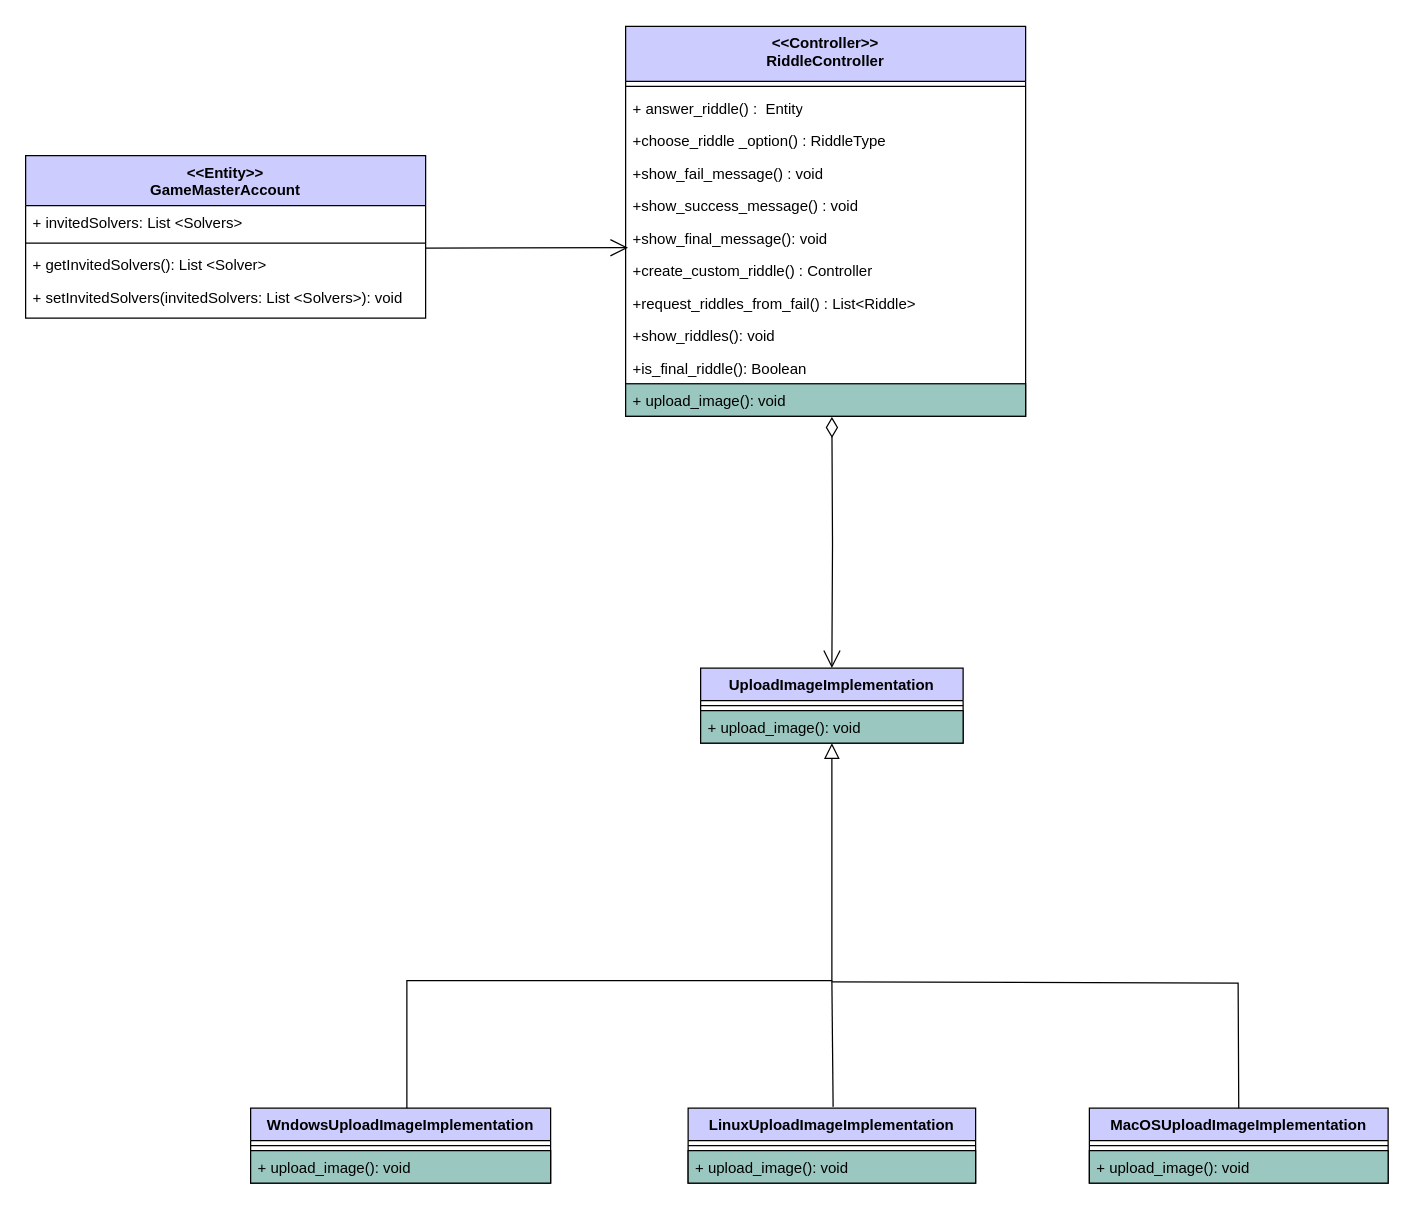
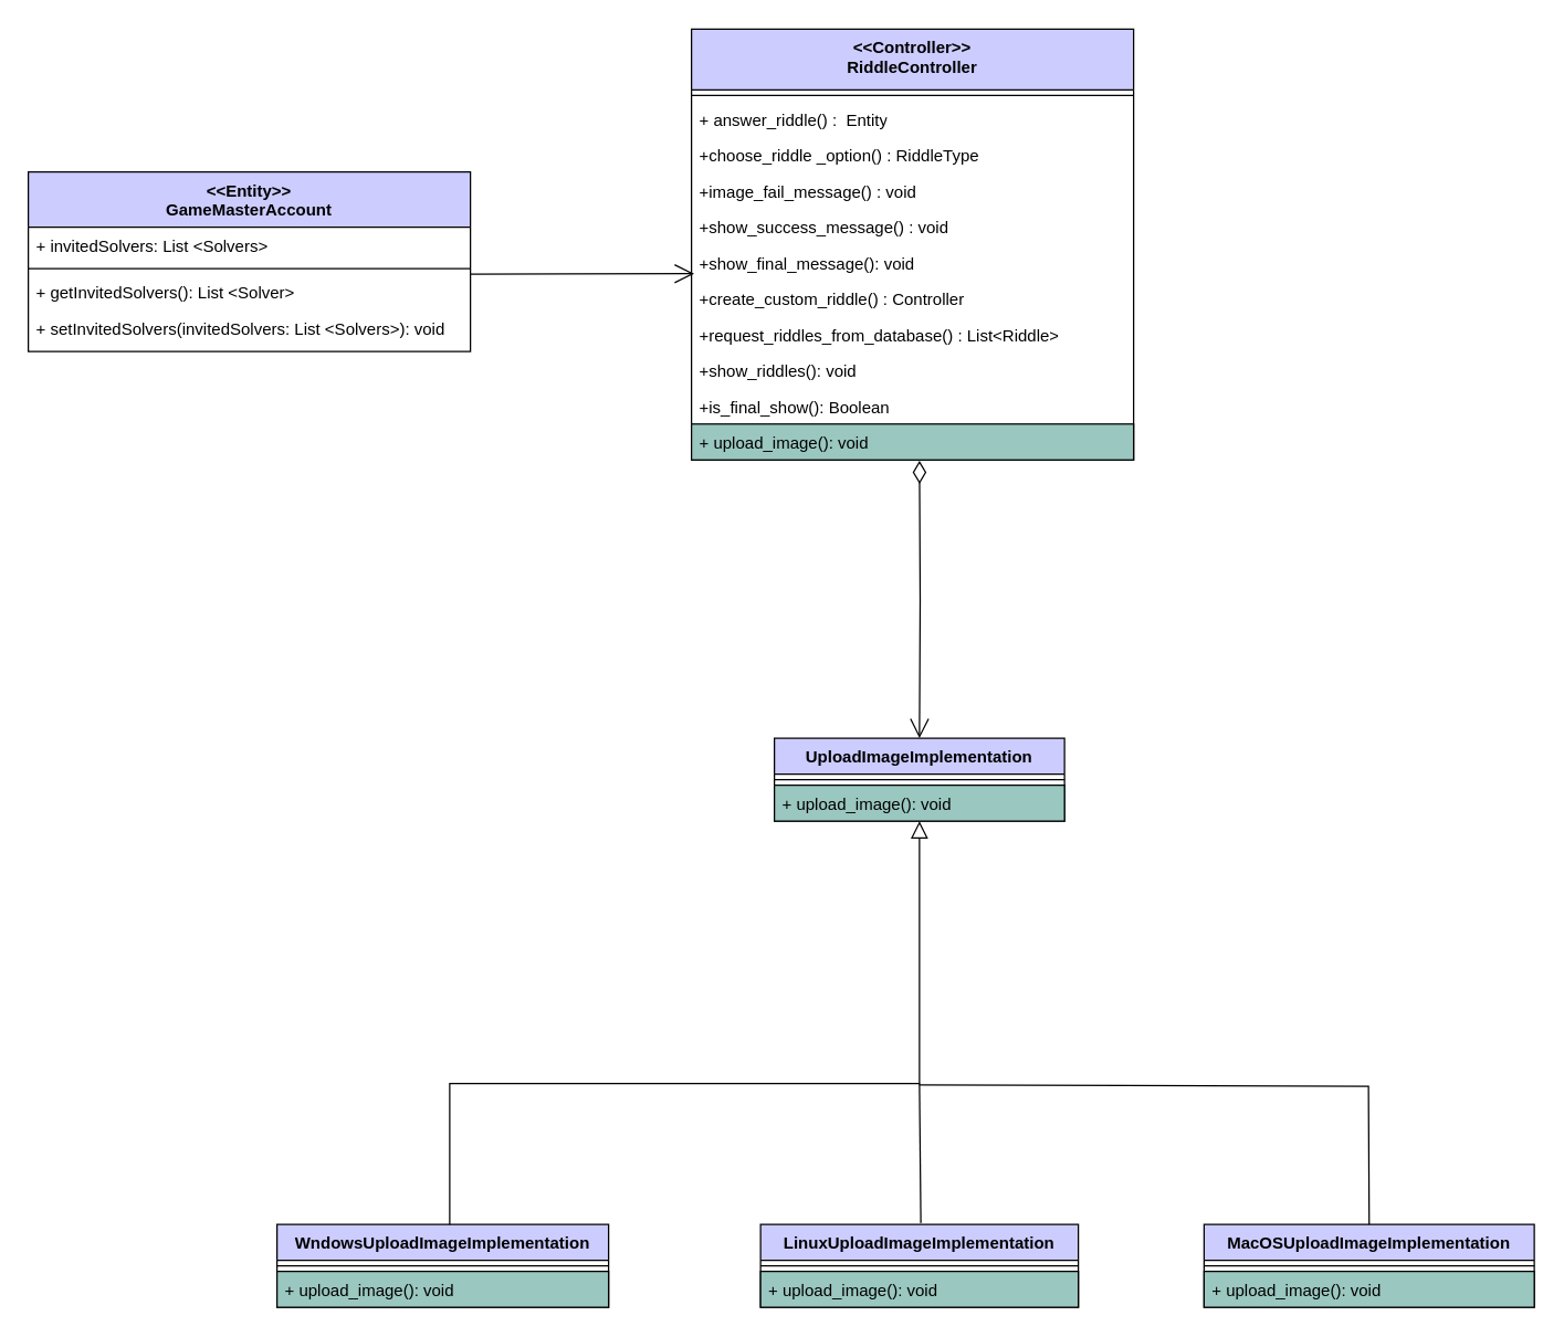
  <mxCell id="0" />
  <mxCell id="1" parent="0" />
  <mxCell id="2" value="&lt;&lt;Entity&gt;&gt;&#10;GameMasterAccount" style="swimlane;fontStyle=1;align=center;verticalAlign=top;childLayout=stackLayout;horizontal=1;startSize=40;horizontalStack=0;resizeParent=1;resizeLast=0;collapsible=1;marginBottom=0;rounded=0;shadow=0;strokeWidth=1;fillColor=#CCCCFF;" parent="1" vertex="1"><mxGeometry x="20" y="124" width="320" height="130" as="geometry"><mxRectangle x="230" y="140" width="160" height="26" as="alternateBounds" /></mxGeometry></mxCell>
  <mxCell id="3" value="+ invitedSolvers: List &lt;Solvers&gt;" style="text;align=left;verticalAlign=top;spacingLeft=4;spacingRight=4;overflow=hidden;rotatable=0;points=[[0,0.5],[1,0.5]];portConstraint=eastwest;" parent="2" vertex="1"><mxGeometry y="40" width="320" height="26" as="geometry" /></mxCell>
  <mxCell id="4" value="" style="line;html=1;strokeWidth=1;align=left;verticalAlign=middle;spacingTop=-1;spacingLeft=3;spacingRight=3;rotatable=0;labelPosition=right;points=[];portConstraint=eastwest;" parent="2" vertex="1"><mxGeometry y="66" width="320" height="8" as="geometry" /></mxCell>
  <mxCell id="5" value="+ getInvitedSolvers(): List &lt;Solver&gt;" style="text;align=left;verticalAlign=top;spacingLeft=4;spacingRight=4;overflow=hidden;rotatable=0;points=[[0,0.5],[1,0.5]];portConstraint=eastwest;" parent="2" vertex="1"><mxGeometry y="74" width="320" height="26" as="geometry" /></mxCell>
  <mxCell id="6" value="+ setInvitedSolvers(invitedSolvers: List &lt;Solvers&gt;): void" style="text;align=left;verticalAlign=top;spacingLeft=4;spacingRight=4;overflow=hidden;rotatable=0;points=[[0,0.5],[1,0.5]];portConstraint=eastwest;" parent="2" vertex="1"><mxGeometry y="100" width="320" height="30" as="geometry" /></mxCell>
  <mxCell id="7" value="WndowsUploadImageImplementation" style="swimlane;fontStyle=1;align=center;verticalAlign=top;childLayout=stackLayout;horizontal=1;startSize=26;horizontalStack=0;resizeParent=1;resizeLast=0;collapsible=1;marginBottom=0;rounded=0;shadow=0;strokeWidth=1;fillColor=#CCCCFF;" parent="1" vertex="1"><mxGeometry x="200" y="886" width="240" height="60" as="geometry"><mxRectangle x="130" y="380" width="160" height="26" as="alternateBounds" /></mxGeometry></mxCell>
  <mxCell id="8" value="" style="line;html=1;strokeWidth=1;align=left;verticalAlign=middle;spacingTop=-1;spacingLeft=3;spacingRight=3;rotatable=0;labelPosition=right;points=[];portConstraint=eastwest;" parent="7" vertex="1"><mxGeometry y="26" width="240" height="8" as="geometry" /></mxCell>
  <mxCell id="9" value="+ upload_image(): void" style="text;align=left;verticalAlign=top;spacingLeft=4;spacingRight=4;overflow=hidden;rotatable=0;points=[[0,0.5],[1,0.5]];portConstraint=eastwest;fillColor=#9AC7BF;gradientColor=none;strokeColor=default;" parent="7" vertex="1"><mxGeometry y="34" width="240" height="26" as="geometry" /></mxCell>
  <mxCell id="10" value="LinuxUploadImageImplementation" style="swimlane;fontStyle=1;align=center;verticalAlign=top;childLayout=stackLayout;horizontal=1;startSize=26;horizontalStack=0;resizeParent=1;resizeLast=0;collapsible=1;marginBottom=0;rounded=0;shadow=0;strokeWidth=1;fillColor=#CCCCFF;" parent="1" vertex="1"><mxGeometry x="550" y="886" width="230" height="60" as="geometry"><mxRectangle x="340" y="380" width="170" height="26" as="alternateBounds" /></mxGeometry></mxCell>
  <mxCell id="11" value="" style="line;html=1;strokeWidth=1;align=left;verticalAlign=middle;spacingTop=-1;spacingLeft=3;spacingRight=3;rotatable=0;labelPosition=right;points=[];portConstraint=eastwest;" parent="10" vertex="1"><mxGeometry y="26" width="230" height="8" as="geometry" /></mxCell>
  <mxCell id="12" value="+ upload_image(): void" style="text;align=left;verticalAlign=top;spacingLeft=4;spacingRight=4;overflow=hidden;rotatable=0;points=[[0,0.5],[1,0.5]];portConstraint=eastwest;fillColor=#9AC7BF;gradientColor=none;strokeColor=default;" parent="10" vertex="1"><mxGeometry y="34" width="230" height="26" as="geometry" /></mxCell>
  <mxCell id="13" value="" style="endArrow=block;endSize=10;endFill=0;shadow=0;strokeWidth=1;rounded=0;curved=0;edgeStyle=elbowEdgeStyle;elbow=vertical;entryX=0.5;entryY=1;entryDx=0;entryDy=0;exitX=0.5;exitY=0;exitDx=0;exitDy=0;" parent="1" target="17" edge="1"><mxGeometry width="160" relative="1" as="geometry"><mxPoint x="325" y="886" as="sourcePoint" /><mxPoint x="290.24" y="730.182" as="targetPoint" /><Array as="points"><mxPoint x="490" y="784" /></Array></mxGeometry></mxCell>
  <mxCell id="14" value="MacOSUploadImageImplementation" style="swimlane;fontStyle=1;align=center;verticalAlign=top;childLayout=stackLayout;horizontal=1;startSize=26;horizontalStack=0;resizeParent=1;resizeLast=0;collapsible=1;marginBottom=0;rounded=0;shadow=0;strokeWidth=1;fillColor=#CCCCFF;" parent="1" vertex="1"><mxGeometry x="871" y="886" width="239" height="60" as="geometry"><mxRectangle x="340" y="380" width="170" height="26" as="alternateBounds" /></mxGeometry></mxCell>
  <mxCell id="15" value="" style="line;html=1;strokeWidth=1;align=left;verticalAlign=middle;spacingTop=-1;spacingLeft=3;spacingRight=3;rotatable=0;labelPosition=right;points=[];portConstraint=eastwest;" parent="14" vertex="1"><mxGeometry y="26" width="239" height="8" as="geometry" /></mxCell>
  <mxCell id="16" value="+ upload_image(): void" style="text;align=left;verticalAlign=top;spacingLeft=4;spacingRight=4;overflow=hidden;rotatable=0;points=[[0,0.5],[1,0.5]];portConstraint=eastwest;fillColor=#9AC7BF;gradientColor=none;strokeColor=default;" parent="14" vertex="1"><mxGeometry y="34" width="239" height="26" as="geometry" /></mxCell>
  <mxCell id="17" value="UploadImageImplementation" style="swimlane;fontStyle=1;align=center;verticalAlign=top;childLayout=stackLayout;horizontal=1;startSize=26;horizontalStack=0;resizeParent=1;resizeLast=0;collapsible=1;marginBottom=0;rounded=0;shadow=0;strokeWidth=1;fillColor=#CCCCFF;" parent="1" vertex="1"><mxGeometry x="560" y="534" width="210" height="60" as="geometry"><mxRectangle x="550" y="140" width="160" height="26" as="alternateBounds" /></mxGeometry></mxCell>
  <mxCell id="18" value="" style="line;html=1;strokeWidth=1;align=left;verticalAlign=middle;spacingTop=-1;spacingLeft=3;spacingRight=3;rotatable=0;labelPosition=right;points=[];portConstraint=eastwest;" parent="17" vertex="1"><mxGeometry y="26" width="210" height="8" as="geometry" /></mxCell>
  <mxCell id="19" value="+ upload_image(): void" style="text;align=left;verticalAlign=top;spacingLeft=4;spacingRight=4;overflow=hidden;rotatable=0;points=[[0,0.5],[1,0.5]];portConstraint=eastwest;fillColor=#9AC7BF;gradientColor=none;strokeColor=default;" parent="17" vertex="1"><mxGeometry y="34" width="210" height="26" as="geometry" /></mxCell>
  <mxCell id="20" value="" style="endArrow=none;html=1;rounded=0;exitX=0.5;exitY=0;exitDx=0;exitDy=0;" parent="1" source="14" edge="1"><mxGeometry width="50" height="50" relative="1" as="geometry"><mxPoint x="410" y="806" as="sourcePoint" /><mxPoint x="665" y="785" as="targetPoint" /><Array as="points"><mxPoint x="990" y="786" /></Array></mxGeometry></mxCell>
  <mxCell id="21" value="" style="endArrow=open;endFill=1;endSize=12;html=1;rounded=0;entryX=0.006;entryY=0.815;entryDx=0;entryDy=0;entryPerimeter=0;" parent="1" target="29" edge="1"><mxGeometry width="160" relative="1" as="geometry"><mxPoint x="340" y="198" as="sourcePoint" /><mxPoint x="500" y="190" as="targetPoint" /></mxGeometry></mxCell>
  <mxCell id="22" value="" style="endArrow=none;html=1;rounded=0;" parent="1" edge="1"><mxGeometry width="50" height="50" relative="1" as="geometry"><mxPoint x="665" y="784" as="sourcePoint" /><mxPoint x="666" y="885" as="targetPoint" /></mxGeometry></mxCell>
  <mxCell id="23" value="&lt;&lt;Controller&gt;&gt;&#10;RiddleController" style="swimlane;fontStyle=1;align=center;verticalAlign=top;childLayout=stackLayout;horizontal=1;startSize=44;horizontalStack=0;resizeParent=1;resizeLast=0;collapsible=1;marginBottom=0;rounded=0;shadow=0;strokeWidth=1;fillColor=#CCCCFF;" parent="1" vertex="1"><mxGeometry x="500" y="20.5" width="320" height="312" as="geometry"><mxRectangle x="230" y="140" width="160" height="26" as="alternateBounds" /></mxGeometry></mxCell>
  <mxCell id="24" value="" style="line;html=1;strokeWidth=1;align=left;verticalAlign=middle;spacingTop=-1;spacingLeft=3;spacingRight=3;rotatable=0;labelPosition=right;points=[];portConstraint=eastwest;" parent="23" vertex="1"><mxGeometry y="44" width="320" height="8" as="geometry" /></mxCell>
  <mxCell id="25" value="+ answer_riddle() :&amp;nbsp; Entity" style="text;strokeColor=none;fillColor=none;align=left;verticalAlign=top;spacingLeft=4;spacingRight=4;overflow=hidden;rotatable=0;points=[[0,0.5],[1,0.5]];portConstraint=eastwest;whiteSpace=wrap;html=1;" parent="23" vertex="1"><mxGeometry y="52" width="320" height="26" as="geometry" /></mxCell>
  <mxCell id="26" value="+choose_riddle _option() : RiddleType" style="text;strokeColor=none;fillColor=none;align=left;verticalAlign=top;spacingLeft=4;spacingRight=4;overflow=hidden;rotatable=0;points=[[0,0.5],[1,0.5]];portConstraint=eastwest;whiteSpace=wrap;html=1;" parent="23" vertex="1"><mxGeometry y="78" width="320" height="26" as="geometry" /></mxCell>
- <mxCell id="27" value="+show_fail_message() : void" style="text;strokeColor=none;fillColor=none;align=left;verticalAlign=top;spacingLeft=4;spacingRight=4;overflow=hidden;rotatable=0;points=[[0,0.5],[1,0.5]];portConstraint=eastwest;whiteSpace=wrap;html=1;" parent="23" vertex="1"><mxGeometry y="104" width="320" height="26" as="geometry" /></mxCell>
+ <mxCell id="27" value="+image_fail_message() : void" style="text;strokeColor=none;fillColor=none;align=left;verticalAlign=top;spacingLeft=4;spacingRight=4;overflow=hidden;rotatable=0;points=[[0,0.5],[1,0.5]];portConstraint=eastwest;whiteSpace=wrap;html=1;" parent="23" vertex="1"><mxGeometry y="104" width="320" height="26" as="geometry" /></mxCell>
  <mxCell id="28" value="+show_success_message() : void" style="text;strokeColor=none;fillColor=none;align=left;verticalAlign=top;spacingLeft=4;spacingRight=4;overflow=hidden;rotatable=0;points=[[0,0.5],[1,0.5]];portConstraint=eastwest;whiteSpace=wrap;html=1;" parent="23" vertex="1"><mxGeometry y="130" width="320" height="26" as="geometry" /></mxCell>
  <mxCell id="29" value="+show_final_message(): void" style="text;strokeColor=none;fillColor=none;align=left;verticalAlign=top;spacingLeft=4;spacingRight=4;overflow=hidden;rotatable=0;points=[[0,0.5],[1,0.5]];portConstraint=eastwest;whiteSpace=wrap;html=1;" parent="23" vertex="1"><mxGeometry y="156" width="320" height="26" as="geometry" /></mxCell>
  <mxCell id="30" value="+create_custom_riddle() : Controller" style="text;strokeColor=none;fillColor=none;align=left;verticalAlign=top;spacingLeft=4;spacingRight=4;overflow=hidden;rotatable=0;points=[[0,0.5],[1,0.5]];portConstraint=eastwest;whiteSpace=wrap;html=1;" parent="23" vertex="1"><mxGeometry y="182" width="320" height="26" as="geometry" /></mxCell>
- <mxCell id="31" value="+request_riddles_from_fail() : List&amp;lt;Riddle&amp;gt;" style="text;strokeColor=none;fillColor=none;align=left;verticalAlign=top;spacingLeft=4;spacingRight=4;overflow=hidden;rotatable=0;points=[[0,0.5],[1,0.5]];portConstraint=eastwest;whiteSpace=wrap;html=1;" parent="23" vertex="1"><mxGeometry y="208" width="320" height="26" as="geometry" /></mxCell>
+ <mxCell id="31" value="+request_riddles_from_database() : List&amp;lt;Riddle&amp;gt;" style="text;strokeColor=none;fillColor=none;align=left;verticalAlign=top;spacingLeft=4;spacingRight=4;overflow=hidden;rotatable=0;points=[[0,0.5],[1,0.5]];portConstraint=eastwest;whiteSpace=wrap;html=1;" parent="23" vertex="1"><mxGeometry y="208" width="320" height="26" as="geometry" /></mxCell>
  <mxCell id="32" value="+show_riddles(): void" style="text;strokeColor=none;fillColor=none;align=left;verticalAlign=top;spacingLeft=4;spacingRight=4;overflow=hidden;rotatable=0;points=[[0,0.5],[1,0.5]];portConstraint=eastwest;whiteSpace=wrap;html=1;" parent="23" vertex="1"><mxGeometry y="234" width="320" height="26" as="geometry" /></mxCell>
- <mxCell id="33" value="&lt;p style=&quot;margin: 0in; font-size: 9pt;&quot;&gt;+&lt;span style=&quot;font-size: 9pt; background-color: transparent; color: light-dark(rgb(0, 0, 0), rgb(255, 255, 255));&quot;&gt;is_final_riddle(): Boolean&lt;/span&gt;&lt;/p&gt;" style="text;strokeColor=none;fillColor=none;align=left;verticalAlign=top;spacingLeft=4;spacingRight=4;overflow=hidden;rotatable=0;points=[[0,0.5],[1,0.5]];portConstraint=eastwest;whiteSpace=wrap;html=1;" parent="23" vertex="1"><mxGeometry y="260" width="320" height="26" as="geometry" /></mxCell>
+ <mxCell id="33" value="&lt;p style=&quot;margin: 0in; font-size: 9pt;&quot;&gt;+&lt;span style=&quot;font-size: 9pt; background-color: transparent; color: light-dark(rgb(0, 0, 0), rgb(255, 255, 255));&quot;&gt;is_final_show(): Boolean&lt;/span&gt;&lt;/p&gt;" style="text;strokeColor=none;fillColor=none;align=left;verticalAlign=top;spacingLeft=4;spacingRight=4;overflow=hidden;rotatable=0;points=[[0,0.5],[1,0.5]];portConstraint=eastwest;whiteSpace=wrap;html=1;" parent="23" vertex="1"><mxGeometry y="260" width="320" height="26" as="geometry" /></mxCell>
  <mxCell id="34" value="+ upload_image(): void" style="text;align=left;verticalAlign=top;spacingLeft=4;spacingRight=4;overflow=hidden;rotatable=0;points=[[0,0.5],[1,0.5]];portConstraint=eastwest;labelBackgroundColor=#9AC7BF;fillColor=#9AC7BF;strokeColor=#000000;" parent="23" vertex="1"><mxGeometry y="286" width="320" height="26" as="geometry" /></mxCell>
  <mxCell id="35" value="" style="endArrow=open;html=1;endSize=12;startArrow=diamondThin;startSize=14;startFill=0;edgeStyle=orthogonalEdgeStyle;align=left;verticalAlign=bottom;rounded=0;entryX=0.5;entryY=0;entryDx=0;entryDy=0;" parent="1" target="17" edge="1"><mxGeometry x="-1" y="3" relative="1" as="geometry"><mxPoint x="665" y="333" as="sourcePoint" /><mxPoint x="1070" y="404" as="targetPoint" /></mxGeometry></mxCell>
